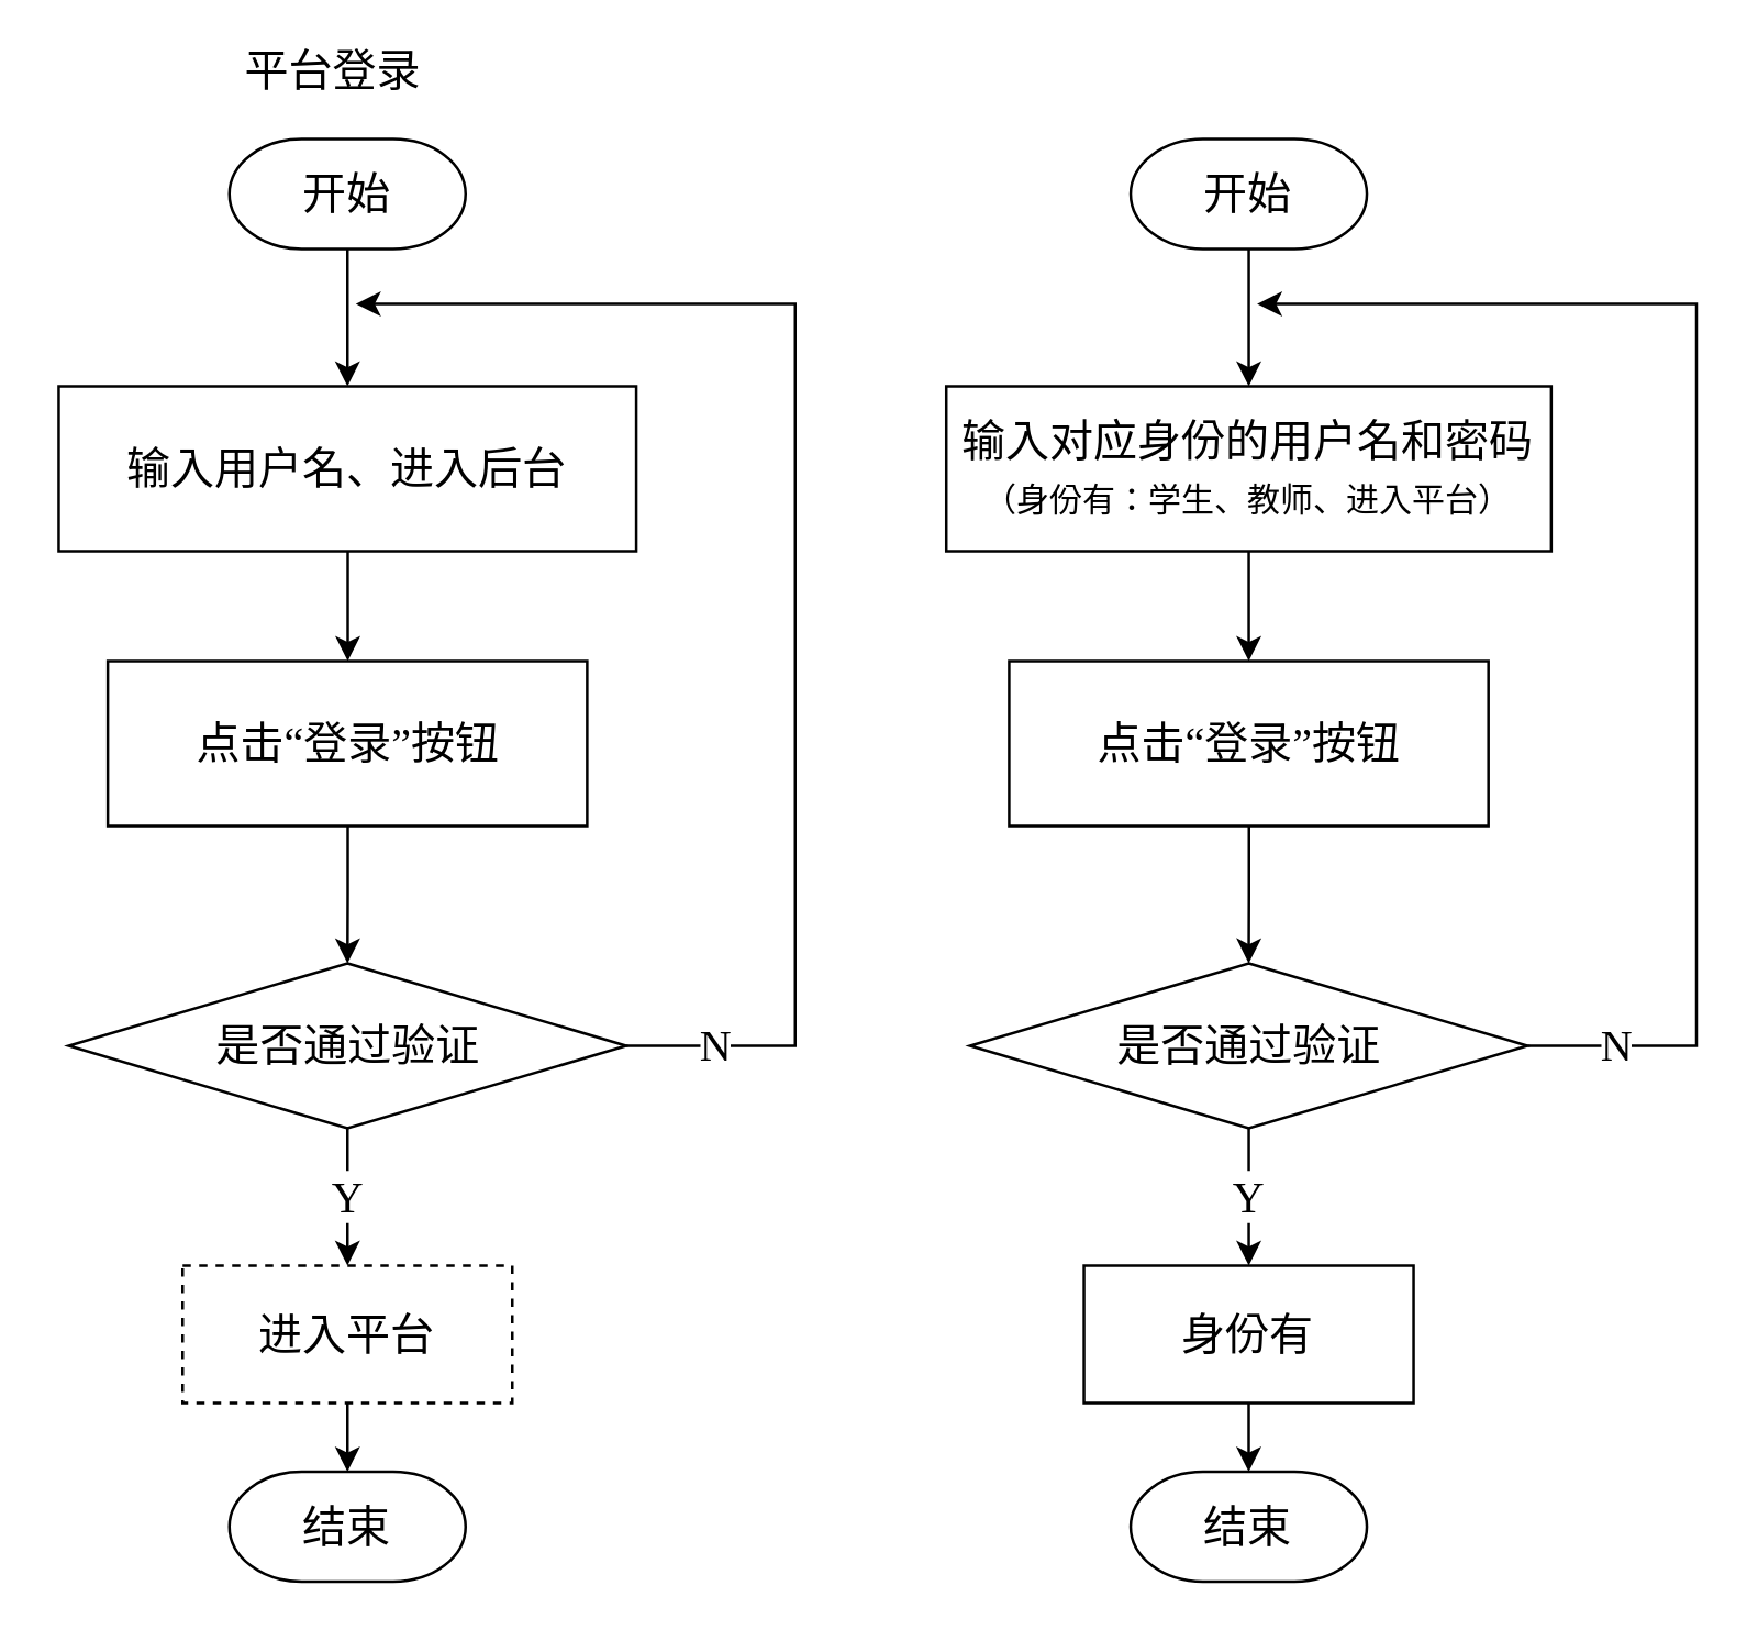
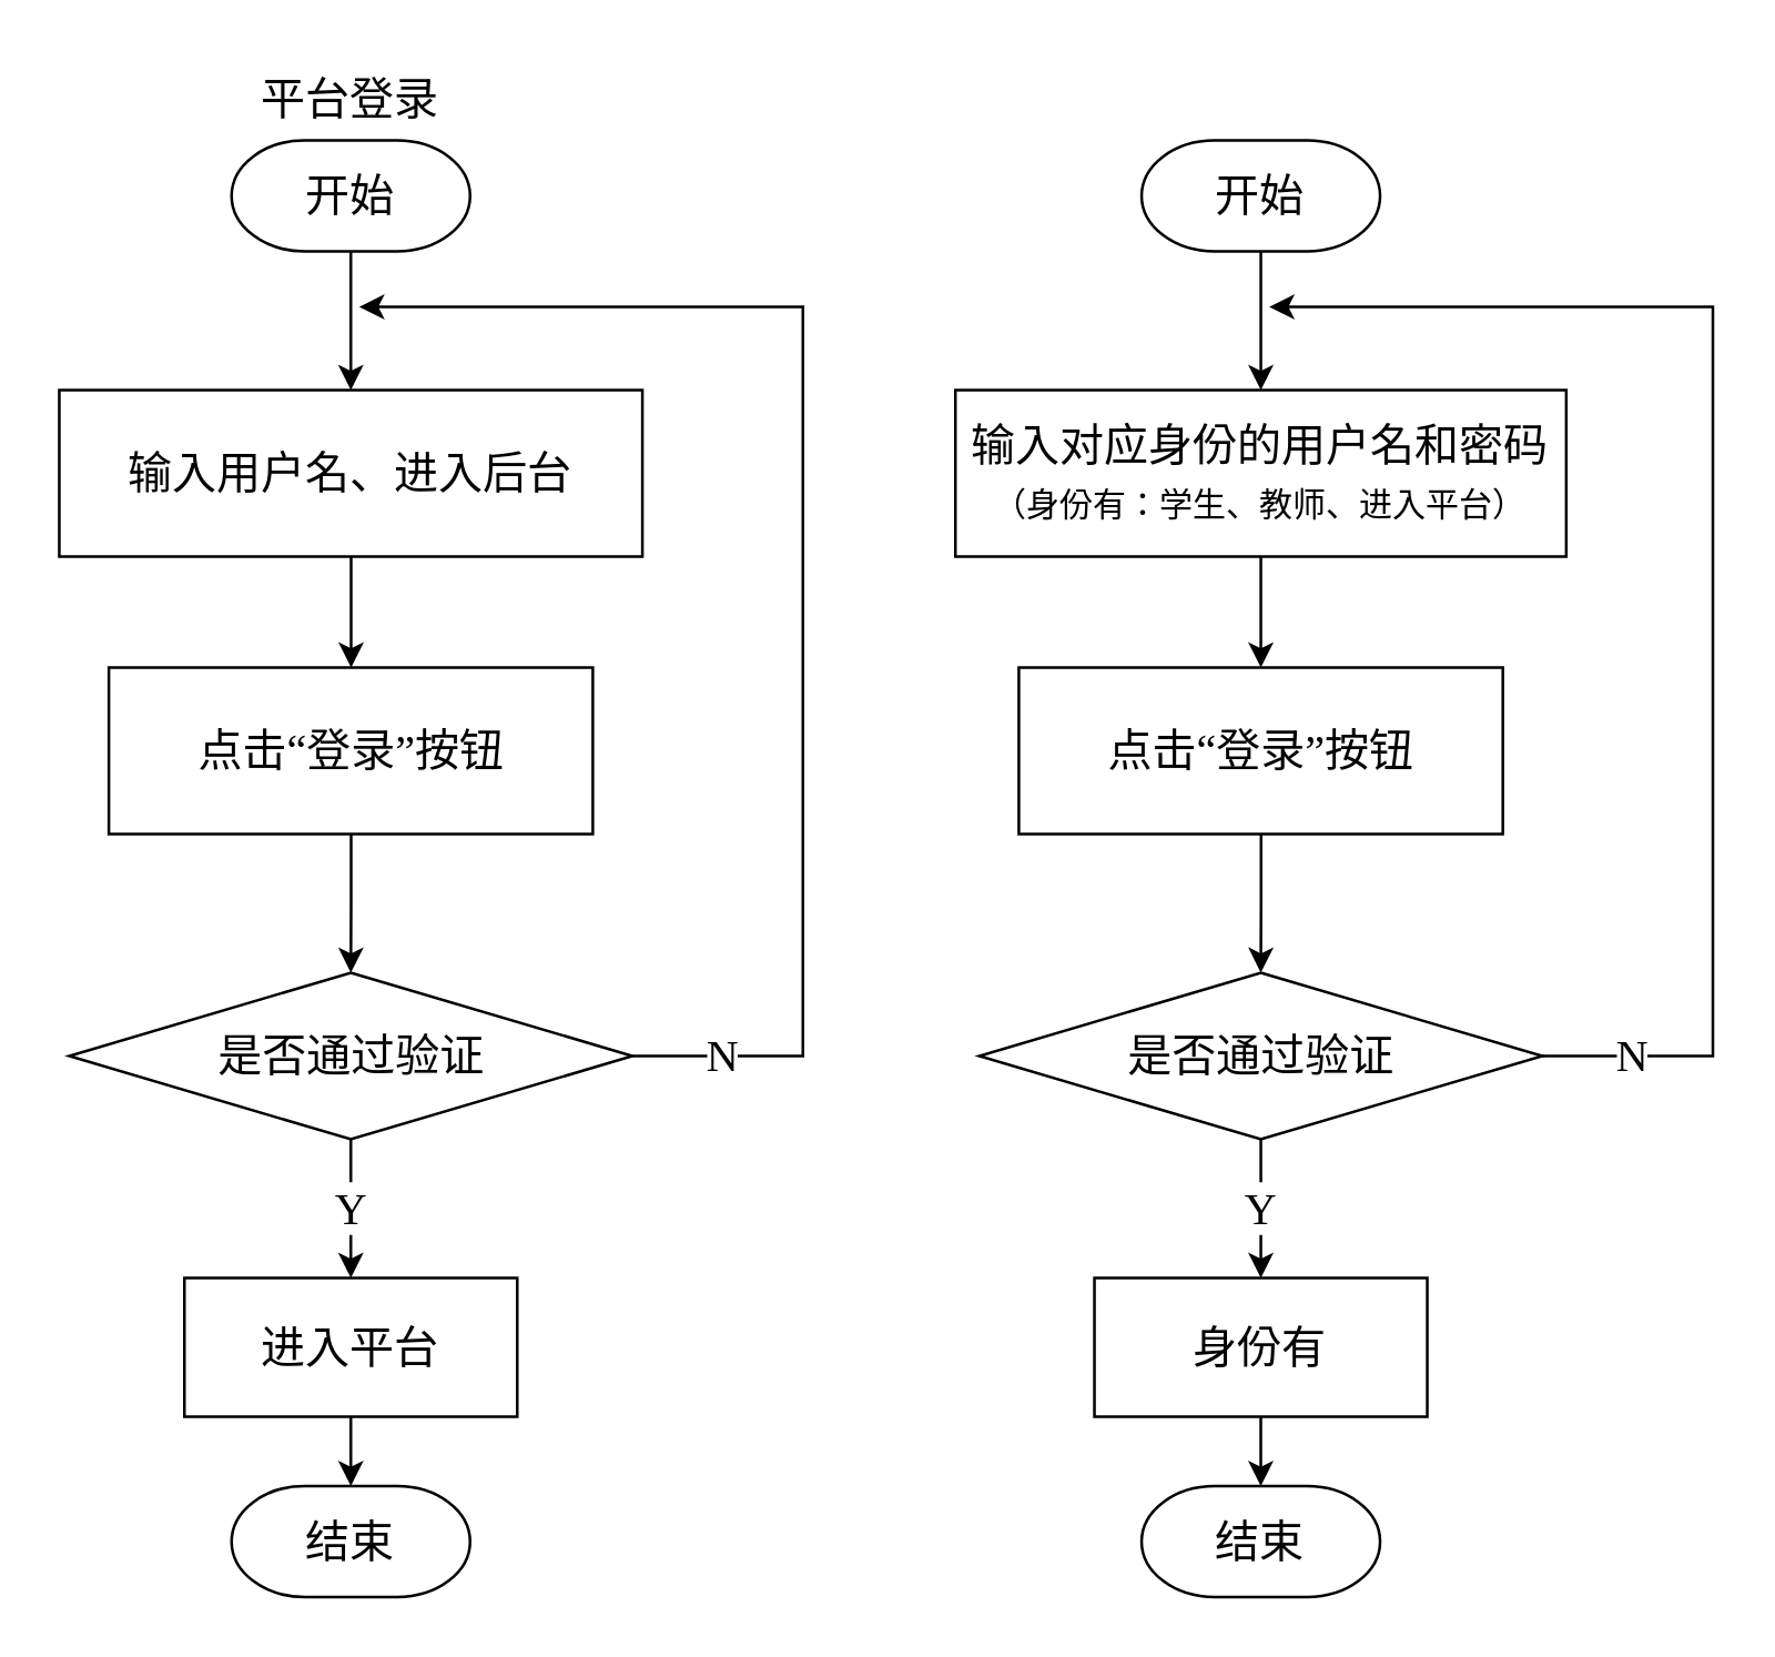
  <mxCell id="0" />
  <mxCell id="1" parent="0" />
  <mxCell id="2" style="edgeStyle=orthogonalEdgeStyle;rounded=0;orthogonalLoop=1;jettySize=auto;html=1;entryX=0.5;entryY=0;entryDx=0;entryDy=0;fontSize=16;fontFamily=宋体;" edge="1" parent="1" source="3" target="5"><mxGeometry relative="1" as="geometry" /></mxCell>
  <mxCell id="3" value="开始" style="strokeWidth=1;html=1;shape=mxgraph.flowchart.terminator;whiteSpace=wrap;fontSize=16;sketch=0;fontFamily=宋体;" vertex="1" parent="1"><mxGeometry x="83" y="50" width="86" height="40" as="geometry" /></mxCell>
  <mxCell id="4" style="edgeStyle=orthogonalEdgeStyle;rounded=0;orthogonalLoop=1;jettySize=auto;html=1;fontSize=16;fontFamily=宋体;" edge="1" parent="1" source="5" target="7"><mxGeometry relative="1" as="geometry" /></mxCell>
  <mxCell id="5" value="输入用户名、进入后台" style="rounded=0;whiteSpace=wrap;html=1;sketch=0;fontSize=16;strokeWidth=1;fontFamily=宋体;" vertex="1" parent="1"><mxGeometry x="20.88" y="140" width="210.25" height="60" as="geometry" /></mxCell>
  <mxCell id="6" value="" style="edgeStyle=orthogonalEdgeStyle;rounded=0;orthogonalLoop=1;jettySize=auto;html=1;fontSize=16;fontFamily=宋体;" edge="1" parent="1" source="7" target="10"><mxGeometry relative="1" as="geometry" /></mxCell>
  <mxCell id="7" value="点击“登录”按钮" style="rounded=0;whiteSpace=wrap;html=1;sketch=0;fontSize=16;strokeWidth=1;fontFamily=宋体;" vertex="1" parent="1"><mxGeometry x="38.75" y="240" width="174.5" height="60" as="geometry" /></mxCell>
  <mxCell id="8" value="N" style="edgeStyle=orthogonalEdgeStyle;rounded=0;orthogonalLoop=1;jettySize=auto;html=1;fontSize=16;fontFamily=宋体;" edge="1" parent="1" source="10"><mxGeometry x="-0.874" relative="1" as="geometry"><mxPoint x="129" y="110" as="targetPoint" /><Array as="points"><mxPoint x="289" y="380" /><mxPoint x="289" y="110" /></Array><mxPoint x="1" as="offset" /></mxGeometry></mxCell>
  <mxCell id="9" value="Y" style="edgeStyle=orthogonalEdgeStyle;rounded=0;orthogonalLoop=1;jettySize=auto;html=1;fontFamily=宋体;fontSize=16;" edge="1" parent="1" source="10" target="12"><mxGeometry relative="1" as="geometry" /></mxCell>
  <mxCell id="10" value="是否通过验证" style="rhombus;whiteSpace=wrap;html=1;fontSize=16;rounded=0;sketch=0;strokeWidth=1;fontFamily=宋体;" vertex="1" parent="1"><mxGeometry x="24.5" y="350" width="203" height="60" as="geometry" /></mxCell>
  <mxCell id="11" style="edgeStyle=orthogonalEdgeStyle;rounded=0;orthogonalLoop=1;jettySize=auto;html=1;fontFamily=宋体;fontSize=16;" edge="1" parent="1" source="12" target="13"><mxGeometry relative="1" as="geometry" /></mxCell>
- <mxCell id="12" value="进入平台" style="whiteSpace=wrap;html=1;fontSize=16;fontFamily=宋体;rounded=0;sketch=0;strokeWidth=1;dashed=1;" vertex="1" parent="1"><mxGeometry x="66" y="460" width="120" height="50" as="geometry" /></mxCell>
+ <mxCell id="12" value="进入平台" style="whiteSpace=wrap;html=1;fontSize=16;fontFamily=宋体;rounded=0;sketch=0;strokeWidth=1;" vertex="1" parent="1"><mxGeometry x="66" y="460" width="120" height="50" as="geometry" /></mxCell>
  <mxCell id="13" value="结束" style="strokeWidth=1;html=1;shape=mxgraph.flowchart.terminator;whiteSpace=wrap;fontSize=16;sketch=0;fontFamily=宋体;" vertex="1" parent="1"><mxGeometry x="83" y="535" width="86" height="40" as="geometry" /></mxCell>
- <mxCell id="14" value="平台登录" style="text;html=1;strokeColor=none;fillColor=none;align=center;verticalAlign=middle;whiteSpace=wrap;rounded=0;sketch=0;fontFamily=宋体;fontSize=16;" vertex="1" parent="1"><mxGeometry x="83" y="10" width="76" height="30" as="geometry" /></mxCell>
+ <mxCell id="14" value="平台登录" style="text;html=1;strokeColor=none;fillColor=none;align=center;verticalAlign=middle;whiteSpace=wrap;rounded=0;sketch=0;fontFamily=宋体;fontSize=16;" vertex="1" parent="1"><mxGeometry x="88" y="20" width="76" height="30" as="geometry" /></mxCell>
  <mxCell id="15" style="edgeStyle=orthogonalEdgeStyle;rounded=0;orthogonalLoop=1;jettySize=auto;html=1;entryX=0.5;entryY=0;entryDx=0;entryDy=0;fontSize=16;fontFamily=宋体;" edge="1" parent="1" source="16" target="18"><mxGeometry relative="1" as="geometry" /></mxCell>
  <mxCell id="16" value="开始" style="strokeWidth=1;html=1;shape=mxgraph.flowchart.terminator;whiteSpace=wrap;fontSize=16;sketch=0;fontFamily=宋体;" vertex="1" parent="1"><mxGeometry x="411.12" y="50" width="86" height="40" as="geometry" /></mxCell>
  <mxCell id="17" style="edgeStyle=orthogonalEdgeStyle;rounded=0;orthogonalLoop=1;jettySize=auto;html=1;fontSize=16;fontFamily=宋体;" edge="1" parent="1" source="18" target="20"><mxGeometry relative="1" as="geometry" /></mxCell>
  <mxCell id="18" value="输入对应身份的用户名和密码&lt;br&gt;&lt;font style=&quot;font-size: 12px&quot;&gt;（身份有：学生、教师、进入平台）&lt;/font&gt;" style="rounded=0;whiteSpace=wrap;html=1;sketch=0;fontSize=16;strokeWidth=1;fontFamily=宋体;" vertex="1" parent="1"><mxGeometry x="343.99" y="140" width="220.25" height="60" as="geometry" /></mxCell>
  <mxCell id="19" value="" style="edgeStyle=orthogonalEdgeStyle;rounded=0;orthogonalLoop=1;jettySize=auto;html=1;fontSize=16;fontFamily=宋体;" edge="1" parent="1" source="20" target="23"><mxGeometry relative="1" as="geometry" /></mxCell>
  <mxCell id="20" value="点击“登录”按钮" style="rounded=0;whiteSpace=wrap;html=1;sketch=0;fontSize=16;strokeWidth=1;fontFamily=宋体;" vertex="1" parent="1"><mxGeometry x="366.87" y="240" width="174.5" height="60" as="geometry" /></mxCell>
  <mxCell id="21" value="N" style="edgeStyle=orthogonalEdgeStyle;rounded=0;orthogonalLoop=1;jettySize=auto;html=1;fontSize=16;fontFamily=宋体;" edge="1" parent="1" source="23"><mxGeometry x="-0.874" relative="1" as="geometry"><mxPoint x="457.12" y="110" as="targetPoint" /><Array as="points"><mxPoint x="617.12" y="380" /><mxPoint x="617.12" y="110" /></Array><mxPoint x="1" as="offset" /></mxGeometry></mxCell>
  <mxCell id="22" value="Y" style="edgeStyle=orthogonalEdgeStyle;rounded=0;orthogonalLoop=1;jettySize=auto;html=1;fontFamily=宋体;fontSize=16;" edge="1" parent="1" source="23" target="25"><mxGeometry relative="1" as="geometry" /></mxCell>
  <mxCell id="23" value="是否通过验证" style="rhombus;whiteSpace=wrap;html=1;fontSize=16;rounded=0;sketch=0;strokeWidth=1;fontFamily=宋体;" vertex="1" parent="1"><mxGeometry x="352.62" y="350" width="203" height="60" as="geometry" /></mxCell>
  <mxCell id="24" style="edgeStyle=orthogonalEdgeStyle;rounded=0;orthogonalLoop=1;jettySize=auto;html=1;fontFamily=宋体;fontSize=16;" edge="1" parent="1" source="25" target="26"><mxGeometry relative="1" as="geometry" /></mxCell>
  <mxCell id="25" value="身份有" style="whiteSpace=wrap;html=1;fontSize=16;fontFamily=宋体;rounded=0;sketch=0;strokeWidth=1;" vertex="1" parent="1"><mxGeometry x="394.12" y="460" width="120" height="50" as="geometry" /></mxCell>
  <mxCell id="26" value="结束" style="strokeWidth=1;html=1;shape=mxgraph.flowchart.terminator;whiteSpace=wrap;fontSize=16;sketch=0;fontFamily=宋体;" vertex="1" parent="1"><mxGeometry x="411.12" y="535" width="86" height="40" as="geometry" /></mxCell>
